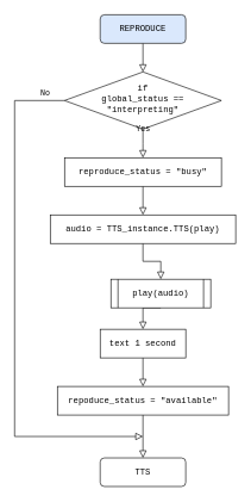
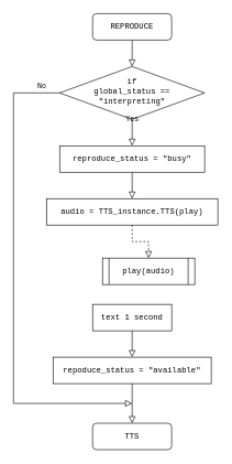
  <mxCell id="0" />
  <mxCell id="1" parent="0" />
  <mxCell id="2" value="" style="edgeStyle=orthogonalEdgeStyle;rounded=0;jumpSize=6;orthogonalLoop=1;jettySize=auto;html=1;labelBackgroundColor=default;strokeColor=default;strokeWidth=1;fontFamily=Courier New;endArrow=block;endFill=0;endSize=8;" edge="1" parent="1" source="3" target="5"><mxGeometry relative="1" as="geometry" /></mxCell>
- <mxCell id="3" value="&lt;font face=&quot;Courier New&quot;&gt;REPRODUCE&lt;/font&gt;" style="rounded=1;whiteSpace=wrap;html=1;fontSize=12;glass=0;strokeWidth=1;shadow=0;fillColor=#dae8fc;" vertex="1" parent="1"><mxGeometry x="140" y="20" width="120" height="40" as="geometry" /></mxCell>
+ <mxCell id="3" value="&lt;font face=&quot;Courier New&quot;&gt;REPRODUCE&lt;/font&gt;" style="rounded=1;whiteSpace=wrap;html=1;fontSize=12;glass=0;strokeWidth=1;shadow=0;" vertex="1" parent="1"><mxGeometry x="140" y="20" width="120" height="40" as="geometry" /></mxCell>
  <mxCell id="4" value="No" style="edgeStyle=orthogonalEdgeStyle;rounded=0;html=1;jettySize=auto;orthogonalLoop=1;fontSize=11;endArrow=block;endFill=0;endSize=8;strokeWidth=1;shadow=0;labelBackgroundColor=none;fontFamily=Courier New;" edge="1" parent="1" source="5"><mxGeometry x="-0.926" y="-10" relative="1" as="geometry"><mxPoint as="offset" /><mxPoint x="200" y="610" as="targetPoint" /><Array as="points"><mxPoint x="20" y="140" /><mxPoint x="20" y="610" /><mxPoint x="200" y="610" /></Array></mxGeometry></mxCell>
  <mxCell id="5" value="&lt;font face=&quot;Courier New&quot;&gt;if &lt;br&gt;global_status == &quot;interpreting&quot;&lt;/font&gt;" style="rhombus;whiteSpace=wrap;html=1;shadow=0;fontFamily=Helvetica;fontSize=12;align=center;strokeWidth=1;spacing=6;spacingTop=-4;" vertex="1" parent="1"><mxGeometry x="90" y="100" width="220" height="80" as="geometry" /></mxCell>
  <mxCell id="6" value="&lt;font face=&quot;Courier New&quot;&gt;TTS&lt;/font&gt;" style="rounded=1;whiteSpace=wrap;html=1;fontSize=12;glass=0;strokeWidth=1;shadow=0;" vertex="1" parent="1"><mxGeometry x="140" y="640" width="120" height="40" as="geometry" /></mxCell>
- <mxCell id="7" value="" style="edgeStyle=orthogonalEdgeStyle;rounded=0;jumpSize=6;orthogonalLoop=1;jettySize=auto;html=1;labelBackgroundColor=default;strokeColor=default;strokeWidth=1;fontFamily=Courier New;endArrow=block;endFill=0;endSize=8;labelBorderColor=none;entryX=0.5;entryY=0;entryDx=0;entryDy=0;" edge="1" parent="1" source="8" target="17"><mxGeometry relative="1" as="geometry"><mxPoint x="200" y="380" as="targetPoint" /></mxGeometry></mxCell>
+ <mxCell id="7" value="" style="edgeStyle=orthogonalEdgeStyle;rounded=0;jumpSize=6;orthogonalLoop=1;jettySize=auto;html=1;labelBackgroundColor=default;strokeColor=default;strokeWidth=1;fontFamily=Courier New;endArrow=block;endFill=0;endSize=8;labelBorderColor=none;entryX=0.5;entryY=0;entryDx=0;entryDy=0;dashed=1;" edge="1" parent="1" source="8" target="17"><mxGeometry relative="1" as="geometry"><mxPoint x="200" y="380" as="targetPoint" /></mxGeometry></mxCell>
  <mxCell id="8" value="audio = TTS_instance.TTS(play)" style="rounded=0;whiteSpace=wrap;html=1;fontFamily=Courier New;" vertex="1" parent="1"><mxGeometry x="70" y="300" width="260" height="40" as="geometry" /></mxCell>
  <mxCell id="9" value="Yes" style="edgeStyle=orthogonalEdgeStyle;rounded=0;html=1;jettySize=auto;orthogonalLoop=1;fontSize=11;endArrow=block;endFill=0;endSize=8;strokeWidth=1;shadow=0;labelBackgroundColor=none;fontFamily=Courier New;exitX=0.5;exitY=1;exitDx=0;exitDy=0;" edge="1" parent="1" source="5"><mxGeometry y="20" relative="1" as="geometry"><mxPoint as="offset" /><mxPoint x="230" y="200" as="sourcePoint" /><mxPoint x="200" y="220" as="targetPoint" /></mxGeometry></mxCell>
- <mxCell id="10" value="" style="edgeStyle=orthogonalEdgeStyle;rounded=0;jumpSize=6;orthogonalLoop=1;jettySize=auto;html=1;labelBackgroundColor=default;labelBorderColor=none;strokeColor=default;strokeWidth=1;fontFamily=Courier New;endArrow=block;endFill=0;endSize=8;exitX=0.5;exitY=1;exitDx=0;exitDy=0;entryX=0.5;entryY=0;entryDx=0;entryDy=0;" edge="1" parent="1" source="17" target="16"><mxGeometry relative="1" as="geometry"><mxPoint x="200" y="420" as="sourcePoint" /><mxPoint x="200" y="450" as="targetPoint" /></mxGeometry></mxCell>
  <mxCell id="11" value="" style="edgeStyle=orthogonalEdgeStyle;rounded=0;orthogonalLoop=1;jettySize=auto;html=1;endSize=8;endArrow=block;endFill=0;" edge="1" parent="1" source="12" target="8"><mxGeometry relative="1" as="geometry" /></mxCell>
  <mxCell id="12" value="reproduce_status = &quot;busy&quot;" style="rounded=0;whiteSpace=wrap;html=1;fontFamily=Courier New;" vertex="1" parent="1"><mxGeometry x="90" y="220" width="220" height="40" as="geometry" /></mxCell>
  <mxCell id="13" value="" style="edgeStyle=orthogonalEdgeStyle;rounded=0;orthogonalLoop=1;jettySize=auto;html=1;endSize=8;endArrow=block;endFill=0;" edge="1" parent="1" source="14" target="6"><mxGeometry relative="1" as="geometry" /></mxCell>
  <mxCell id="14" value="repoduce_status = &quot;available&quot;" style="rounded=0;whiteSpace=wrap;html=1;fontFamily=Courier New;" vertex="1" parent="1"><mxGeometry x="80" y="540" width="240" height="40" as="geometry" /></mxCell>
  <mxCell id="15" value="" style="edgeStyle=orthogonalEdgeStyle;rounded=0;orthogonalLoop=1;jettySize=auto;html=1;endArrow=block;endFill=0;endSize=8;" edge="1" parent="1" source="16" target="14"><mxGeometry relative="1" as="geometry" /></mxCell>
  <mxCell id="16" value="text 1 second" style="rounded=0;whiteSpace=wrap;html=1;fontFamily=Courier New;" vertex="1" parent="1"><mxGeometry x="140" y="460" width="120" height="40" as="geometry" /></mxCell>
  <mxCell id="17" value="&lt;font face=&quot;Courier New&quot;&gt;play(audio)&lt;/font&gt;" style="shape=process;whiteSpace=wrap;html=1;backgroundOutline=1;size=0.071;" vertex="1" parent="1"><mxGeometry x="155" y="390" width="140" height="40" as="geometry" /></mxCell>
